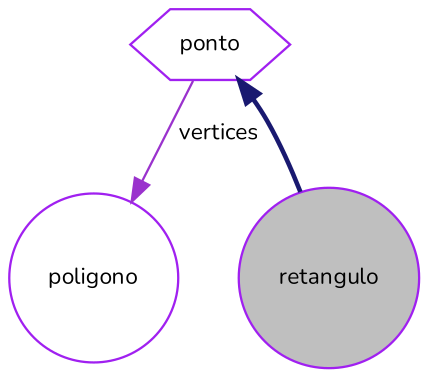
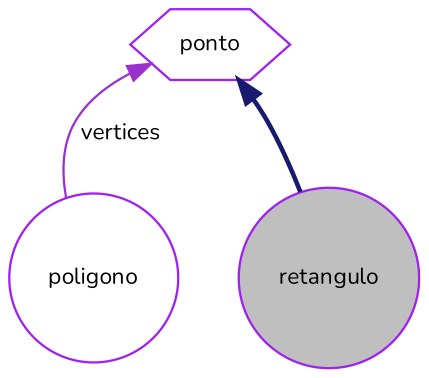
  digraph {
    fontname=Nunito
    node [color=purple fillcolor=white fontname=Nunito fontsize=10 shape=circle style=filled]
    edge [dir=back fontname=Nunito fontsize=10 labelfontname=Helvetica labelfontsize=10]
    n1 [fillcolor=grey75 fontcolor=black height=0.2 label=retangulo width=0.4]
    n2 [height=0.2 label=poligono width=0.4]
    n3 [height=0.2 label=ponto shape=hexagon width=0.4]
    n3 -> n1 [color=midnightblue style=bold]
-   n2 -> n3 [color=darkorchid3 label=" vertices" style=solid]
+   n3 -> n2 [color=darkorchid3 label=" vertices" style=solid]
  }
